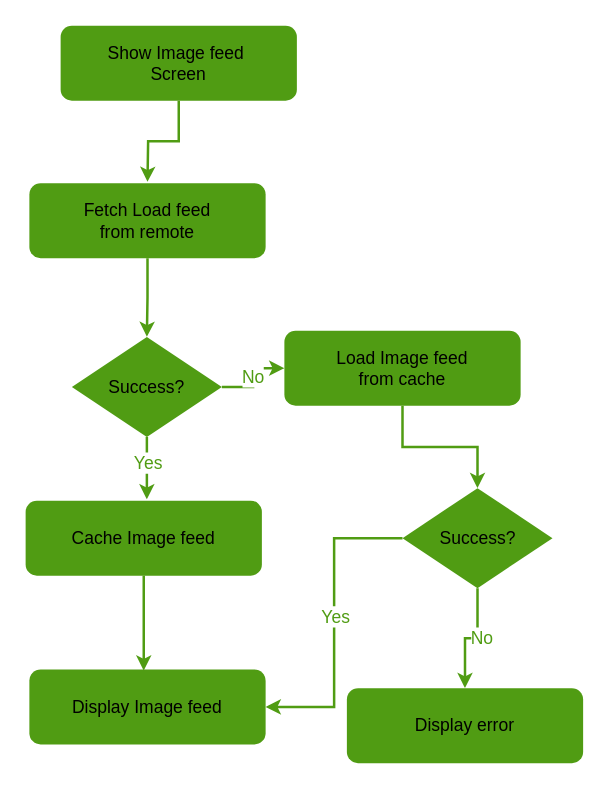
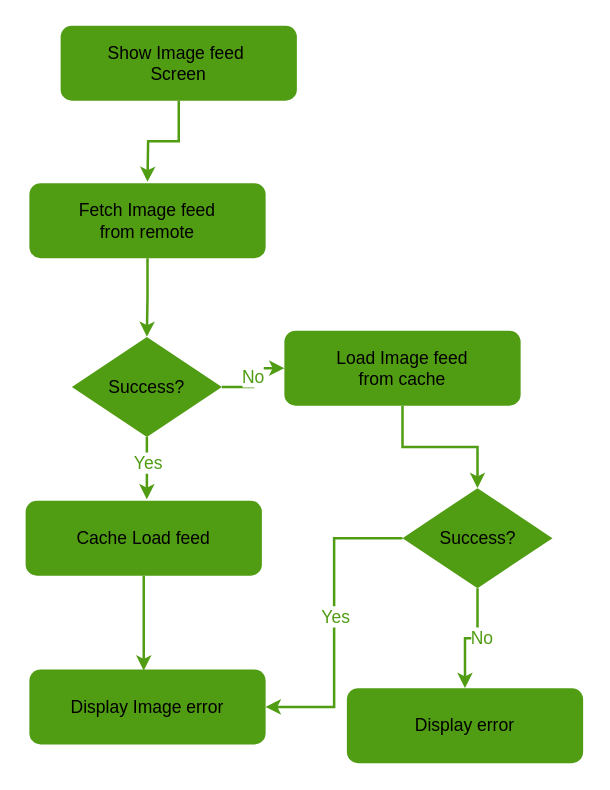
  <mxCell id="0" />
  <mxCell id="1" parent="0" />
  <mxCell id="2" style="edgeStyle=orthogonalEdgeStyle;rounded=0;orthogonalLoop=1;jettySize=auto;html=1;strokeWidth=2;strokeColor=#509C13;" edge="1" parent="1" source="3"><mxGeometry relative="1" as="geometry"><mxPoint x="117.5" y="145" as="targetPoint" /></mxGeometry></mxCell>
  <mxCell id="3" value="&lt;font style=&quot;font-size: 14px;&quot;&gt;Show Image feed&amp;nbsp;&lt;br style=&quot;font-size: 14px;&quot;&gt;Screen&lt;/font&gt;" style="rounded=1;whiteSpace=wrap;html=1;fillColor=#509c13;strokeColor=none;fontFamily=Helvetica;fontSize=14;verticalAlign=middle;" vertex="1" parent="1"><mxGeometry x="48" y="20" width="189" height="60" as="geometry" /></mxCell>
  <mxCell id="4" style="edgeStyle=orthogonalEdgeStyle;rounded=0;orthogonalLoop=1;jettySize=auto;html=1;entryX=0.5;entryY=0;entryDx=0;entryDy=0;strokeWidth=2;strokeColor=#509C13;" edge="1" parent="1" source="5" target="15"><mxGeometry relative="1" as="geometry" /></mxCell>
- <mxCell id="5" value="Fetch Load feed&lt;br&gt;from remote" style="rounded=1;whiteSpace=wrap;html=1;fillColor=#509c13;strokeColor=none;fontFamily=Helvetica;fontSize=14;verticalAlign=middle;" vertex="1" parent="1"><mxGeometry x="23" y="146" width="189" height="60" as="geometry" /></mxCell>
+ <mxCell id="5" value="Fetch Image feed&lt;br&gt;from remote" style="rounded=1;whiteSpace=wrap;html=1;fillColor=#509c13;strokeColor=none;fontFamily=Helvetica;fontSize=14;verticalAlign=middle;" vertex="1" parent="1"><mxGeometry x="23" y="146" width="189" height="60" as="geometry" /></mxCell>
  <mxCell id="6" style="edgeStyle=orthogonalEdgeStyle;rounded=0;orthogonalLoop=1;jettySize=auto;html=1;strokeWidth=2;strokeColor=#509C13;" edge="1" parent="1" source="7"><mxGeometry relative="1" as="geometry"><mxPoint x="114.5" y="536" as="targetPoint" /></mxGeometry></mxCell>
- <mxCell id="7" value="Cache Image feed" style="rounded=1;whiteSpace=wrap;html=1;fillColor=#509c13;strokeColor=none;fontFamily=Helvetica;fontSize=14;verticalAlign=middle;" vertex="1" parent="1"><mxGeometry x="20" y="400" width="189" height="60" as="geometry" /></mxCell>
- <mxCell id="8" value="Display Image feed" style="rounded=1;whiteSpace=wrap;html=1;fillColor=#509c13;strokeColor=none;fontFamily=Helvetica;fontSize=14;verticalAlign=middle;" vertex="1" parent="1"><mxGeometry x="23" y="535" width="189" height="60" as="geometry" /></mxCell>
+ <mxCell id="7" value="Cache Load feed" style="rounded=1;whiteSpace=wrap;html=1;fillColor=#509c13;strokeColor=none;fontFamily=Helvetica;fontSize=14;verticalAlign=middle;" vertex="1" parent="1"><mxGeometry x="20" y="400" width="189" height="60" as="geometry" /></mxCell>
+ <mxCell id="8" value="Display Image error" style="rounded=1;whiteSpace=wrap;html=1;fillColor=#509c13;strokeColor=none;fontFamily=Helvetica;fontSize=14;verticalAlign=middle;" vertex="1" parent="1"><mxGeometry x="23" y="535" width="189" height="60" as="geometry" /></mxCell>
  <mxCell id="9" style="edgeStyle=orthogonalEdgeStyle;rounded=0;orthogonalLoop=1;jettySize=auto;html=1;entryX=0.5;entryY=0;entryDx=0;entryDy=0;strokeWidth=2;strokeColor=#509C13;" edge="1" parent="1" source="10" target="18"><mxGeometry relative="1" as="geometry" /></mxCell>
  <mxCell id="10" value="Load Image feed&lt;br&gt;from cache" style="rounded=1;whiteSpace=wrap;html=1;fillColor=#509c13;strokeColor=none;fontFamily=Helvetica;fontSize=14;verticalAlign=middle;" vertex="1" parent="1"><mxGeometry x="227" y="264" width="189" height="60" as="geometry" /></mxCell>
  <mxCell id="11" value="Display error" style="rounded=1;whiteSpace=wrap;html=1;fillColor=#509c13;strokeColor=none;fontFamily=Helvetica;fontSize=14;verticalAlign=middle;" vertex="1" parent="1"><mxGeometry x="277" y="550" width="189" height="60" as="geometry" /></mxCell>
  <mxCell id="12" value="&lt;font color=&quot;#509c13&quot; style=&quot;font-size: 14px;&quot;&gt;No&lt;/font&gt;" style="edgeStyle=orthogonalEdgeStyle;rounded=0;orthogonalLoop=1;jettySize=auto;html=1;entryX=0;entryY=0.5;entryDx=0;entryDy=0;strokeWidth=2;strokeColor=#509C13;" edge="1" parent="1" source="15" target="10"><mxGeometry relative="1" as="geometry" /></mxCell>
  <mxCell id="13" style="edgeStyle=orthogonalEdgeStyle;rounded=0;orthogonalLoop=1;jettySize=auto;html=1;strokeWidth=2;strokeColor=#509C13;" edge="1" parent="1" source="15"><mxGeometry relative="1" as="geometry"><mxPoint x="117" y="399" as="targetPoint" /></mxGeometry></mxCell>
  <mxCell id="14" value="&lt;font color=&quot;#509c13&quot; style=&quot;font-size: 14px;&quot;&gt;Yes&lt;/font&gt;" style="edgeLabel;html=1;align=center;verticalAlign=middle;resizable=0;points=[];" vertex="1" connectable="0" parent="13"><mxGeometry x="-0.208" relative="1" as="geometry"><mxPoint as="offset" /></mxGeometry></mxCell>
  <mxCell id="15" value="&lt;font style=&quot;font-size: 14px;&quot;&gt;Success?&lt;/font&gt;" style="rhombus;whiteSpace=wrap;html=1;gradientColor=none;fillColor=#509C13;strokeColor=none;" vertex="1" parent="1"><mxGeometry x="57" y="269" width="120" height="80" as="geometry" /></mxCell>
  <mxCell id="16" style="edgeStyle=orthogonalEdgeStyle;rounded=0;orthogonalLoop=1;jettySize=auto;html=1;entryX=1;entryY=0.5;entryDx=0;entryDy=0;strokeWidth=2;strokeColor=#509C13;" edge="1" parent="1" source="18" target="8"><mxGeometry relative="1" as="geometry" /></mxCell>
  <mxCell id="17" value="&lt;font color=&quot;#509c13&quot; style=&quot;font-size: 14px;&quot;&gt;Yes&lt;/font&gt;" style="edgeLabel;html=1;align=center;verticalAlign=middle;resizable=0;points=[];" vertex="1" connectable="0" parent="16"><mxGeometry x="-0.045" y="1" relative="1" as="geometry"><mxPoint as="offset" /></mxGeometry></mxCell>
  <mxCell id="18" value="&lt;font style=&quot;font-size: 14px;&quot;&gt;Success?&lt;/font&gt;" style="rhombus;whiteSpace=wrap;html=1;gradientColor=none;fillColor=#509C13;strokeColor=none;" vertex="1" parent="1"><mxGeometry x="321.5" y="390" width="120" height="80" as="geometry" /></mxCell>
  <mxCell id="19" style="edgeStyle=orthogonalEdgeStyle;rounded=0;orthogonalLoop=1;jettySize=auto;html=1;entryX=0.5;entryY=0;entryDx=0;entryDy=0;entryPerimeter=0;strokeWidth=2;strokeColor=#509C13;" edge="1" parent="1" source="18" target="11"><mxGeometry relative="1" as="geometry" /></mxCell>
  <mxCell id="20" value="&lt;font color=&quot;#509c13&quot; style=&quot;font-size: 14px;&quot;&gt;No&lt;/font&gt;" style="edgeLabel;html=1;align=center;verticalAlign=middle;resizable=0;points=[];" vertex="1" connectable="0" parent="19"><mxGeometry x="-0.139" y="3" relative="1" as="geometry"><mxPoint as="offset" /></mxGeometry></mxCell>
